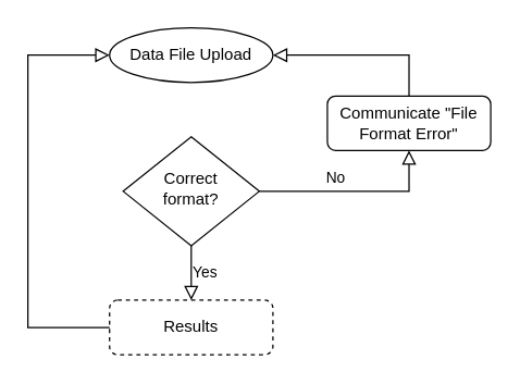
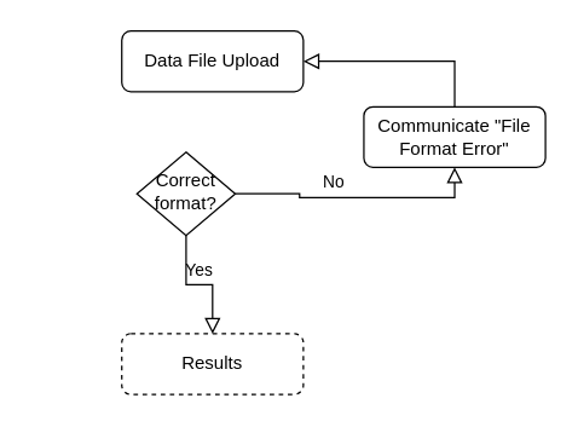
  <mxCell id="0" />
  <mxCell id="1" parent="0" />
- <mxCell id="2" value="Data File Upload" style="ellipse;whiteSpace=wrap;html=1;fontSize=12;glass=0;strokeWidth=1;shadow=0;" parent="1" vertex="1"><mxGeometry x="80" y="20" width="120" height="40" as="geometry" /></mxCell>
+ <mxCell id="2" value="Data File Upload" style="rounded=1;whiteSpace=wrap;html=1;fontSize=12;glass=0;strokeWidth=1;shadow=0;" parent="1" vertex="1"><mxGeometry x="80" y="20" width="120" height="40" as="geometry" /></mxCell>
  <mxCell id="3" value="Yes" style="rounded=0;html=1;jettySize=auto;orthogonalLoop=1;fontSize=11;endArrow=block;endFill=0;endSize=8;strokeWidth=1;shadow=0;labelBackgroundColor=none;edgeStyle=orthogonalEdgeStyle;entryX=0.5;entryY=0;entryDx=0;entryDy=0;" parent="1" source="4" target="5" edge="1"><mxGeometry y="10" relative="1" as="geometry"><mxPoint as="offset" /><mxPoint x="140" y="230" as="targetPoint" /></mxGeometry></mxCell>
- <mxCell id="4" value="Correct&lt;br&gt;format?" style="rhombus;whiteSpace=wrap;html=1;shadow=0;fontFamily=Helvetica;fontSize=12;align=center;strokeWidth=1;spacing=6;spacingTop=-4;" parent="1" vertex="1"><mxGeometry x="90" y="100" width="100" height="80" as="geometry" /></mxCell>
+ <mxCell id="4" value="Correct&lt;br&gt;format?" style="rhombus;whiteSpace=wrap;html=1;shadow=0;fontFamily=Helvetica;fontSize=12;align=center;strokeWidth=1;spacing=6;spacingTop=-4;" parent="1" vertex="1"><mxGeometry x="90" y="100" width="65" height="55" as="geometry" /></mxCell>
  <mxCell id="5" value="Results" style="rounded=1;whiteSpace=wrap;html=1;fontSize=12;glass=0;strokeWidth=1;shadow=0;dashed=1;" vertex="1" parent="1"><mxGeometry x="80" y="220" width="120" height="40" as="geometry" /></mxCell>
- <mxCell id="6" value="" style="rounded=0;html=1;jettySize=auto;orthogonalLoop=1;fontSize=11;endArrow=block;endFill=0;endSize=8;strokeWidth=1;shadow=0;labelBackgroundColor=none;edgeStyle=orthogonalEdgeStyle;exitX=0;exitY=0.5;exitDx=0;exitDy=0;entryX=0;entryY=0.5;entryDx=0;entryDy=0;" edge="1" parent="1" source="5" target="2"><mxGeometry relative="1" as="geometry"><mxPoint x="150" y="70" as="sourcePoint" /><mxPoint x="150" y="130" as="targetPoint" /><Array as="points"><mxPoint x="20" y="240" /><mxPoint x="20" y="40" /></Array></mxGeometry></mxCell>
  <mxCell id="7" value="No" style="rounded=0;html=1;jettySize=auto;orthogonalLoop=1;fontSize=11;endArrow=block;endFill=0;endSize=8;strokeWidth=1;shadow=0;labelBackgroundColor=none;edgeStyle=orthogonalEdgeStyle;exitX=1;exitY=0.5;exitDx=0;exitDy=0;entryX=0.5;entryY=1;entryDx=0;entryDy=0;" edge="1" parent="1" source="4" target="8"><mxGeometry x="-0.2" y="10" relative="1" as="geometry"><mxPoint as="offset" /><mxPoint x="150" y="210" as="sourcePoint" /><mxPoint x="280" y="160" as="targetPoint" /></mxGeometry></mxCell>
  <mxCell id="8" value="Communicate &quot;File Format Error&quot;" style="rounded=1;whiteSpace=wrap;html=1;fontSize=12;glass=0;strokeWidth=1;shadow=0;" vertex="1" parent="1"><mxGeometry x="240" y="70" width="120" height="40" as="geometry" /></mxCell>
  <mxCell id="9" value="" style="rounded=0;html=1;jettySize=auto;orthogonalLoop=1;fontSize=11;endArrow=block;endFill=0;endSize=8;strokeWidth=1;shadow=0;labelBackgroundColor=none;edgeStyle=orthogonalEdgeStyle;exitX=0.5;exitY=0;exitDx=0;exitDy=0;entryX=1;entryY=0.5;entryDx=0;entryDy=0;" edge="1" parent="1" source="8" target="2"><mxGeometry relative="1" as="geometry"><mxPoint x="150" y="70" as="sourcePoint" /><mxPoint x="150" y="130" as="targetPoint" /></mxGeometry></mxCell>
